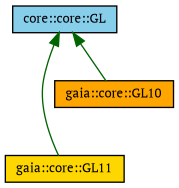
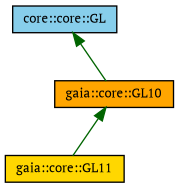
  digraph {
    fontname="PT Serif"
    node [color=black fontname="PT Serif" fontsize=10 shape=record style=filled]
    edge [color=darkgreen dir=back fontname="PT Serif" fontsize=10 labelfontname=Helvetica labelfontsize=10 style=solid]
    n1 [fillcolor=gold fontcolor=black height=0.2 label="gaia::core::GL11" width=0.4]
    n2 [fillcolor=orange height=0.2 label="gaia::core::GL10" width=0.4]
    n3 [fillcolor=skyblue height=0.2 label="core::core::GL" width=0.4]
-   n3 -> n1
+   n2 -> n1
    n3 -> n2
  }
